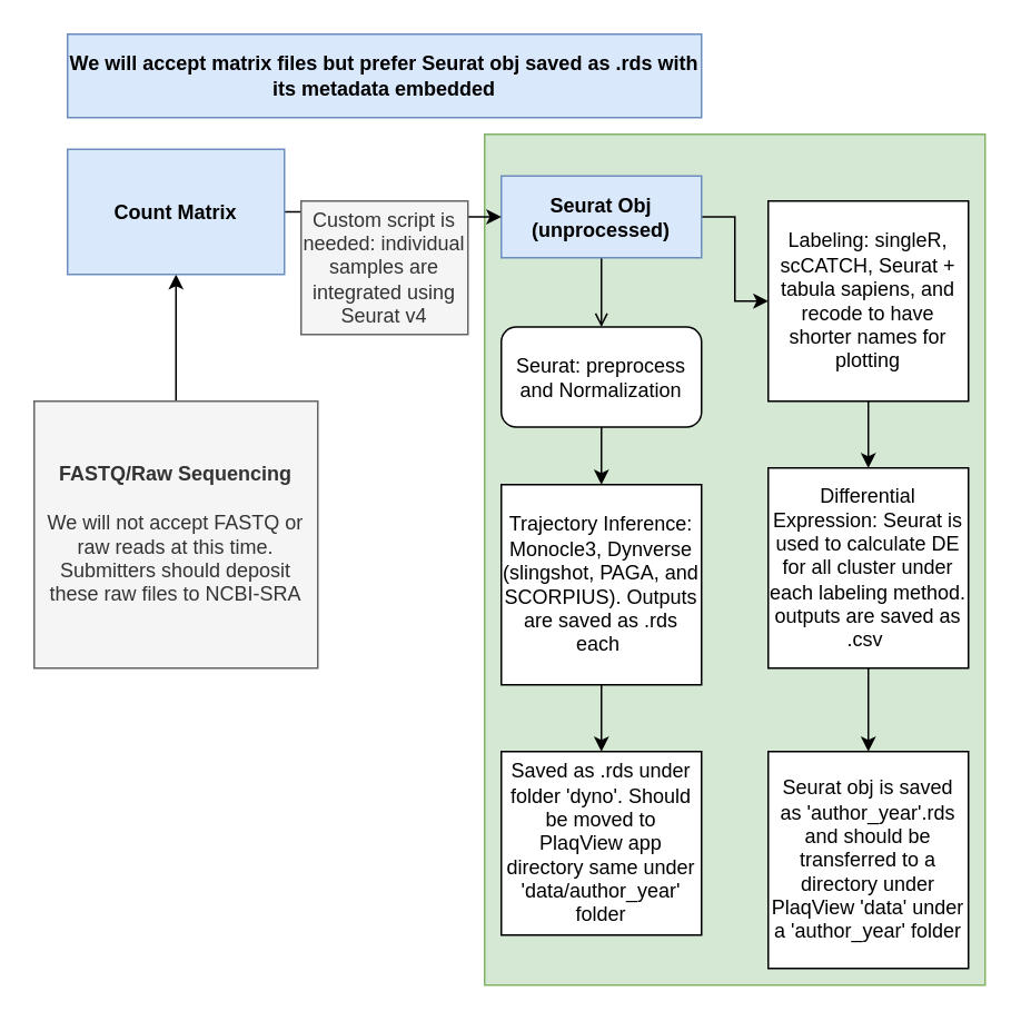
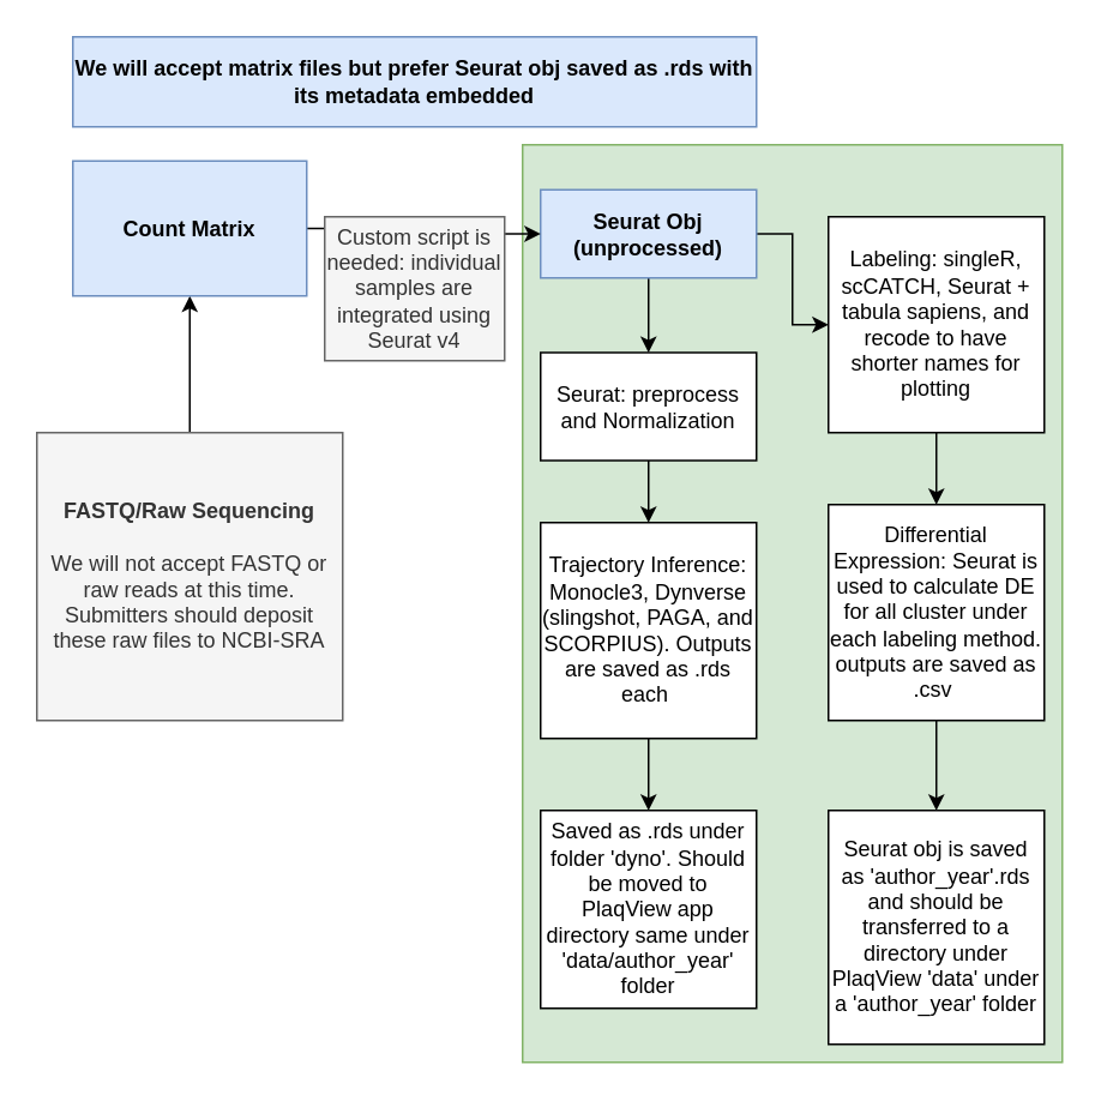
  <mxCell id="0" />
  <mxCell id="1" parent="0" />
  <mxCell id="2" value="" style="rounded=0;whiteSpace=wrap;html=1;fillColor=#d5e8d4;strokeColor=#82b366;" vertex="1" parent="1"><mxGeometry x="290" y="80" width="300" height="510" as="geometry" /></mxCell>
  <mxCell id="3" value="" style="edgeStyle=orthogonalEdgeStyle;rounded=0;orthogonalLoop=1;jettySize=auto;html=1;" edge="1" parent="1" source="4" target="9"><mxGeometry relative="1" as="geometry" /></mxCell>
  <mxCell id="4" value="&lt;b&gt;FASTQ/Raw Sequencing&lt;br&gt;&lt;/b&gt;&lt;br&gt;We will not accept FASTQ or raw reads at this time. Submitters should deposit these raw files to NCBI-SRA" style="rounded=0;whiteSpace=wrap;html=1;fillColor=#f5f5f5;strokeColor=#666666;fontColor=#333333;" vertex="1" parent="1"><mxGeometry x="20" y="240" width="170" height="160" as="geometry" /></mxCell>
- <mxCell id="5" value="" style="edgeStyle=orthogonalEdgeStyle;rounded=0;orthogonalLoop=1;jettySize=auto;html=1;endArrow=open;" edge="1" parent="1" source="7" target="11"><mxGeometry relative="1" as="geometry" /></mxCell>
+ <mxCell id="5" value="" style="edgeStyle=orthogonalEdgeStyle;rounded=0;orthogonalLoop=1;jettySize=auto;html=1;" edge="1" parent="1" source="7" target="11"><mxGeometry relative="1" as="geometry" /></mxCell>
  <mxCell id="6" value="" style="edgeStyle=orthogonalEdgeStyle;rounded=0;orthogonalLoop=1;jettySize=auto;html=1;" edge="1" parent="1" source="7" target="14"><mxGeometry relative="1" as="geometry" /></mxCell>
  <mxCell id="7" value="Seurat Obj (unprocessed)" style="rounded=0;whiteSpace=wrap;html=1;fontStyle=1;fillColor=#dae8fc;strokeColor=#6c8ebf;" vertex="1" parent="1"><mxGeometry x="300" y="105" width="120" height="49" as="geometry" /></mxCell>
  <mxCell id="8" value="" style="edgeStyle=orthogonalEdgeStyle;rounded=0;orthogonalLoop=1;jettySize=auto;html=1;" edge="1" parent="1" source="9" target="7"><mxGeometry relative="1" as="geometry" /></mxCell>
  <mxCell id="9" value="Count Matrix" style="rounded=0;whiteSpace=wrap;html=1;fontStyle=1;fillColor=#dae8fc;strokeColor=#6c8ebf;" vertex="1" parent="1"><mxGeometry x="40" y="89" width="130" height="75" as="geometry" /></mxCell>
  <mxCell id="10" value="" style="edgeStyle=orthogonalEdgeStyle;rounded=0;orthogonalLoop=1;jettySize=auto;html=1;" edge="1" parent="1" source="11" target="16"><mxGeometry relative="1" as="geometry" /></mxCell>
- <mxCell id="11" value="Seurat: preprocess and Normalization" style="whiteSpace=wrap;html=1;rounded=1;" vertex="1" parent="1"><mxGeometry x="300" y="195.5" width="120" height="60" as="geometry" /></mxCell>
+ <mxCell id="11" value="Seurat: preprocess and Normalization" style="rounded=0;whiteSpace=wrap;html=1;" vertex="1" parent="1"><mxGeometry x="300" y="195.5" width="120" height="60" as="geometry" /></mxCell>
  <mxCell id="12" value="We will accept matrix files but prefer Seurat obj saved as .rds with its metadata embedded" style="text;html=1;strokeColor=#6c8ebf;fillColor=#dae8fc;align=center;verticalAlign=middle;whiteSpace=wrap;rounded=0;fontStyle=1" vertex="1" parent="1"><mxGeometry x="40" y="20" width="380" height="50" as="geometry" /></mxCell>
  <mxCell id="13" value="" style="edgeStyle=orthogonalEdgeStyle;rounded=0;orthogonalLoop=1;jettySize=auto;html=1;" edge="1" parent="1" source="14" target="18"><mxGeometry relative="1" as="geometry" /></mxCell>
  <mxCell id="14" value="Labeling: singleR, scCATCH, Seurat + tabula sapiens, and recode to have shorter names for plotting" style="rounded=0;whiteSpace=wrap;html=1;" vertex="1" parent="1"><mxGeometry x="460" y="120" width="120" height="120" as="geometry" /></mxCell>
  <mxCell id="15" value="" style="edgeStyle=orthogonalEdgeStyle;rounded=0;orthogonalLoop=1;jettySize=auto;html=1;" edge="1" parent="1" source="16" target="19"><mxGeometry relative="1" as="geometry" /></mxCell>
  <mxCell id="16" value="Trajectory Inference: Monocle3, Dynverse (slingshot, PAGA, and SCORPIUS). Outputs are saved as .rds each&amp;nbsp;" style="rounded=0;whiteSpace=wrap;html=1;" vertex="1" parent="1"><mxGeometry x="300" y="290" width="120" height="120" as="geometry" /></mxCell>
  <mxCell id="17" value="" style="edgeStyle=orthogonalEdgeStyle;rounded=0;orthogonalLoop=1;jettySize=auto;html=1;" edge="1" parent="1" source="18" target="20"><mxGeometry relative="1" as="geometry" /></mxCell>
  <mxCell id="18" value="Differential Expression: Seurat is used to calculate DE for all cluster under each labeling method. outputs are saved as .csv&amp;nbsp;" style="rounded=0;whiteSpace=wrap;html=1;" vertex="1" parent="1"><mxGeometry x="460" y="280" width="120" height="120" as="geometry" /></mxCell>
  <mxCell id="19" value="Saved as .rds under folder 'dyno'. Should be moved to PlaqView app directory same under 'data/author_year' folder" style="whiteSpace=wrap;html=1;rounded=0;" vertex="1" parent="1"><mxGeometry x="300" y="450" width="120" height="110" as="geometry" /></mxCell>
  <mxCell id="20" value="Seurat obj is saved as 'author_year'.rds and should be transferred to a directory under PlaqView 'data' under a 'author_year' folder&lt;br&gt;" style="whiteSpace=wrap;html=1;rounded=0;" vertex="1" parent="1"><mxGeometry x="460" y="450" width="120" height="130" as="geometry" /></mxCell>
  <mxCell id="21" value="Custom script is needed: individual samples are integrated using Seurat v4" style="rounded=0;whiteSpace=wrap;html=1;fillColor=#f5f5f5;strokeColor=#666666;fontColor=#333333;" vertex="1" parent="1"><mxGeometry x="180" y="120" width="100" height="80" as="geometry" /></mxCell>
